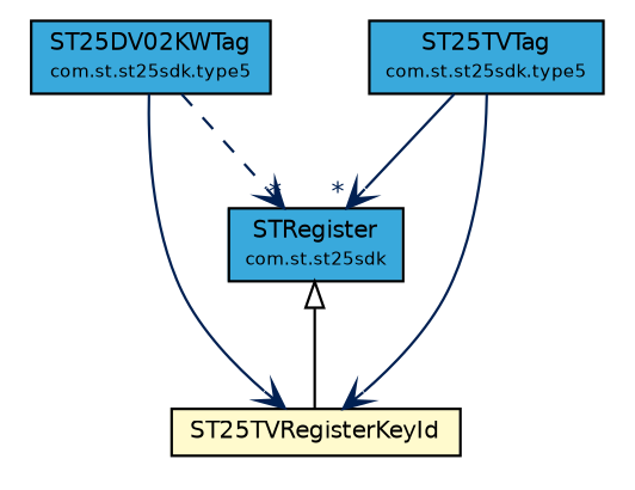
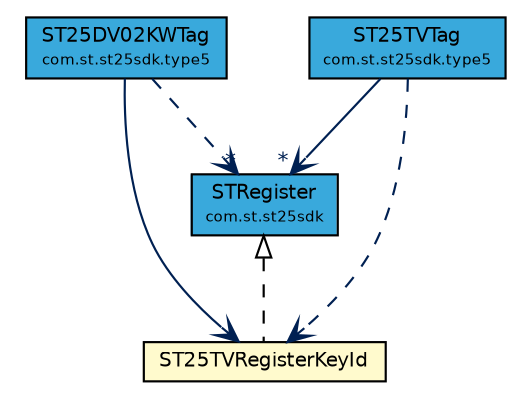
  digraph {
    fontname="DejaVu Sans"
    nodesep=0.25
    ranksep=0.5
    node [fontcolor=black fontname="DejaVu Sans" fontsize=9.0 shape=plaintext]
    edge [fontname="DejaVu Sans" fontsize=10.0 headport=p labelfontname=Helvetica labelfontsize=10 style=dashed tailport=p arrowhead=open color="#002052" fontcolor="#002052"]
    n1 [label=<<table title="com.st.st25sdk.STRegister" border="0" cellborder="1" cellspacing="0" cellpadding="2" port="p" bgcolor="#39a9dc" href="../../STRegister.html"> 		<tr><td><table border="0" cellspacing="0" cellpadding="1"> <tr><td align="center" balign="center"> STRegister </td></tr> <tr><td align="center" balign="center"><font point-size="7.0"> com.st.st25sdk </font></td></tr> 		</table></td></tr> 		</table>>]
    n2 [label=<<table title="com.st.st25sdk.type5.st25tv.ST25TVRegisterKeyId" border="0" cellborder="1" cellspacing="0" cellpadding="2" port="p" bgcolor="lemonChiffon" href="./ST25TVRegisterKeyId.html"> 		<tr><td><table border="0" cellspacing="0" cellpadding="1"> <tr><td align="center" balign="center"> ST25TVRegisterKeyId </td></tr> 		</table></td></tr> 		</table>>]
    n3 [label=<<table title="com.st.st25sdk.type5.ST25DV02KWTag" border="0" cellborder="1" cellspacing="0" cellpadding="2" port="p" bgcolor="#39a9dc" href="../ST25DV02KWTag.html"> 		<tr><td><table border="0" cellspacing="0" cellpadding="1"> <tr><td align="center" balign="center"> ST25DV02KWTag </td></tr> <tr><td align="center" balign="center"><font point-size="7.0"> com.st.st25sdk.type5 </font></td></tr> 		</table></td></tr> 		</table>>]
    n4 [label=<<table title="com.st.st25sdk.type5.ST25TVTag" border="0" cellborder="1" cellspacing="0" cellpadding="2" port="p" bgcolor="#39a9dc" href="../ST25TVTag.html"> 		<tr><td><table border="0" cellspacing="0" cellpadding="1"> <tr><td align="center" balign="center"> ST25TVTag </td></tr> <tr><td align="center" balign="center"><font point-size="7.0"> com.st.st25sdk.type5 </font></td></tr> 		</table></td></tr> 		</table>>]
-   n1 -> n2 [arrowtail=empty dir=back fontsize=10 style=solid arrowhead="" color="" fontcolor=""]
+   n1 -> n2 [arrowtail=empty dir=back fontsize=10 arrowhead="" color="" fontcolor=""]
    n3 -> n1 [headlabel="*"]
    n3 -> n2 [style=solid]
    n4 -> n1 [headlabel="*" style=solid]
-   n4 -> n2 [style=solid]
+   n4 -> n2
  }
